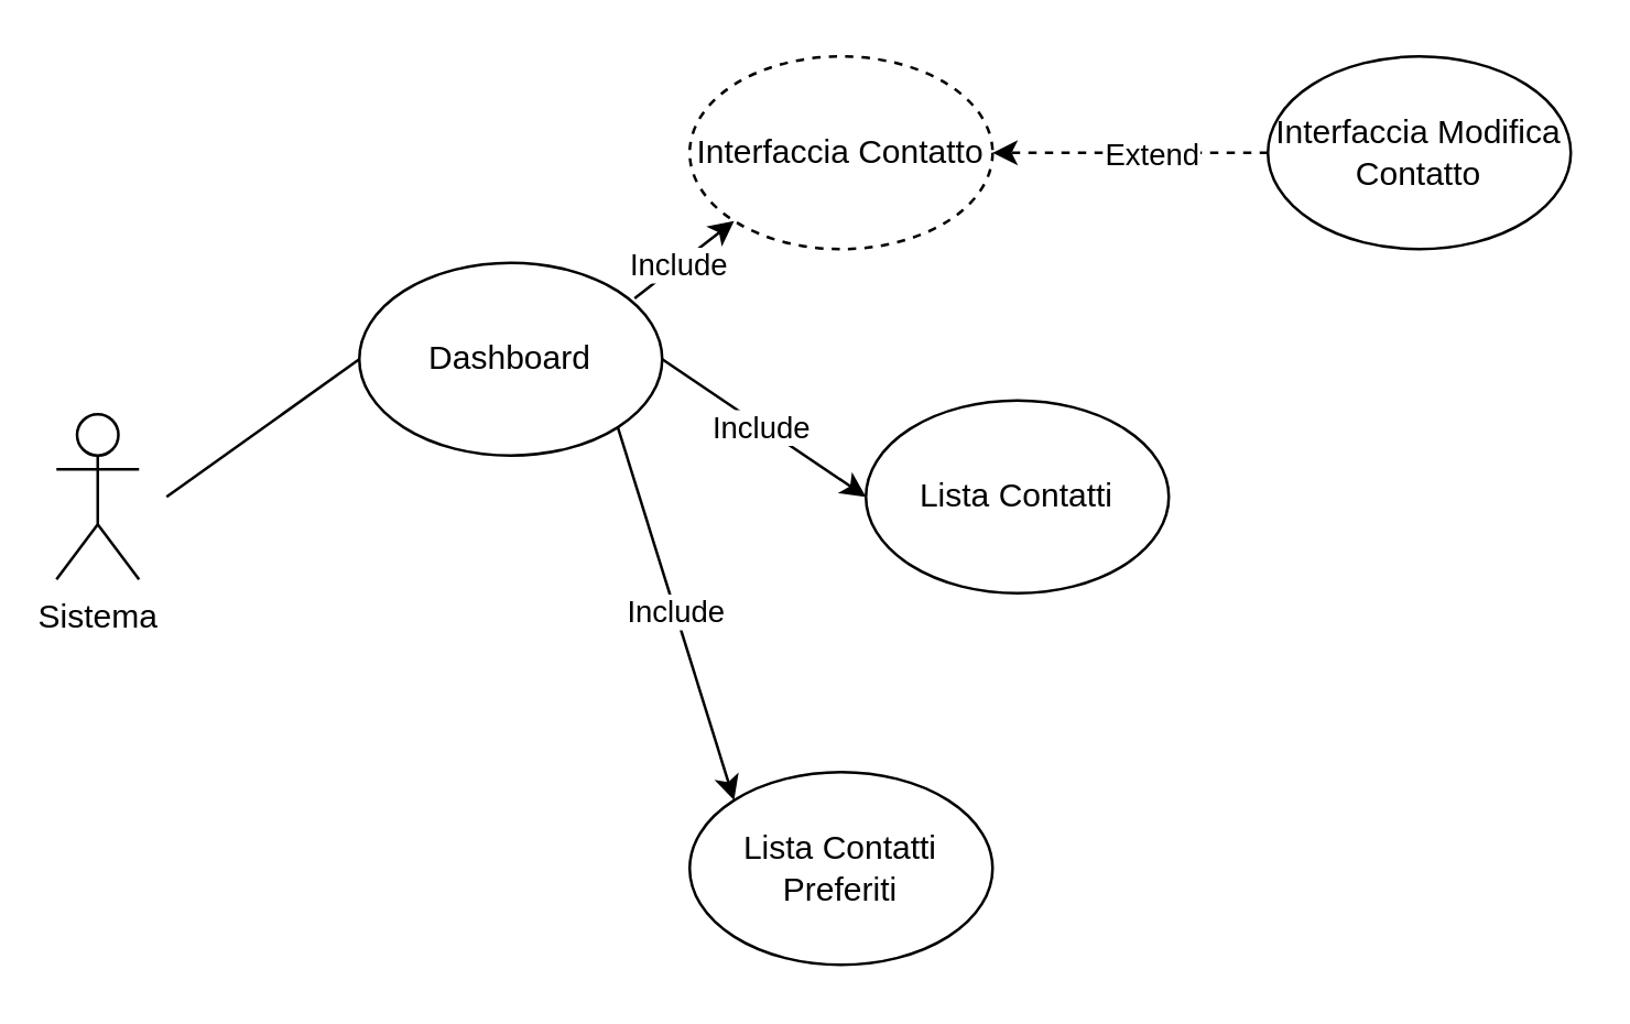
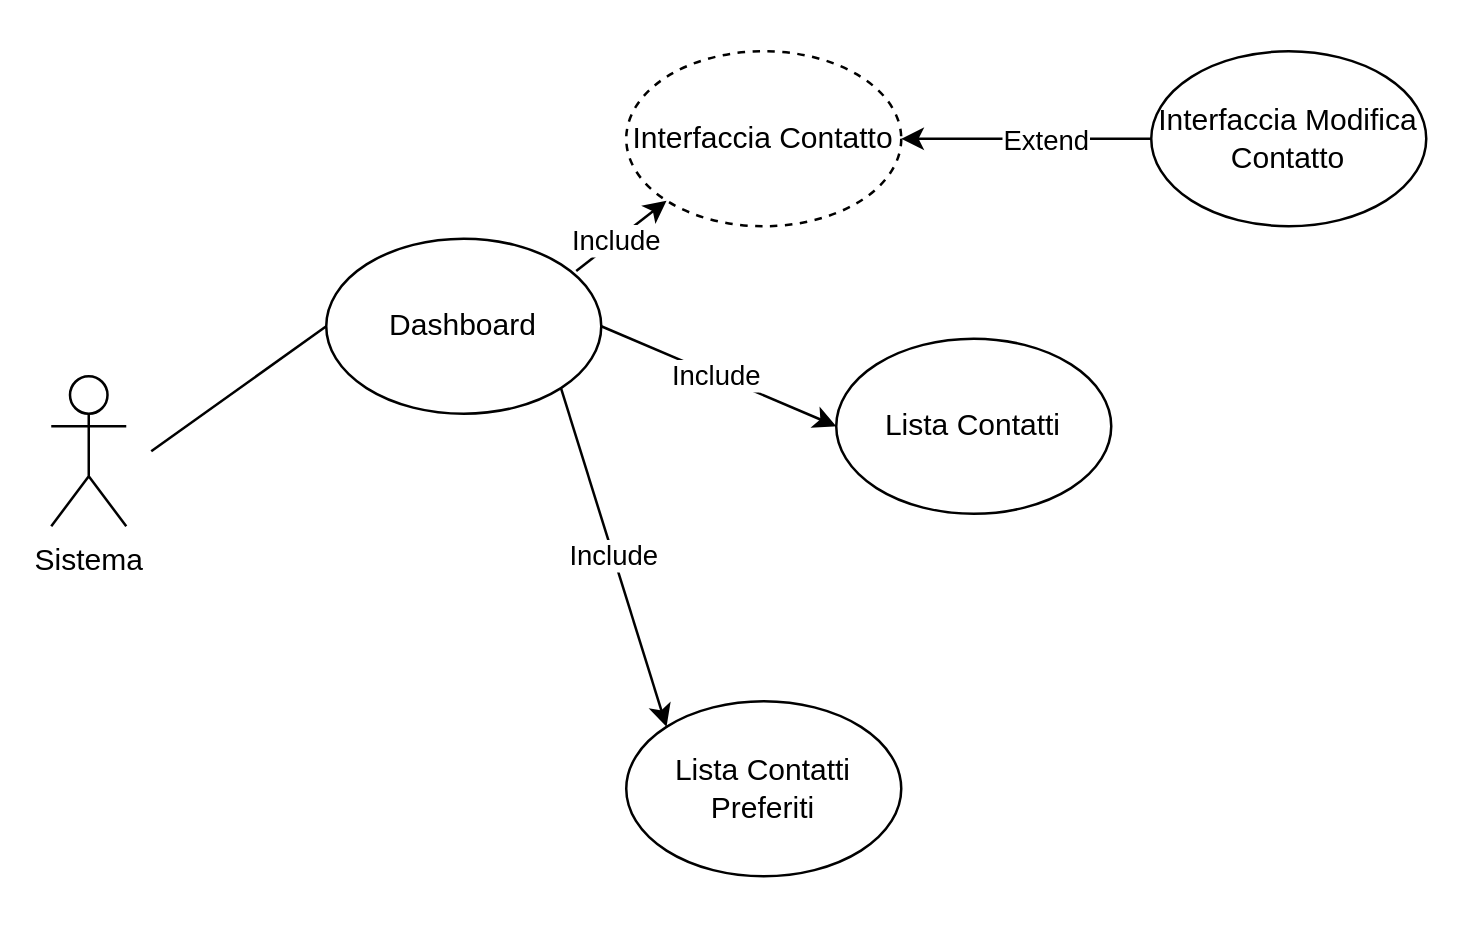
  <mxCell id="0" />
  <mxCell id="1" parent="0" />
  <mxCell id="2" value="Sistema" style="shape=umlActor;verticalLabelPosition=bottom;verticalAlign=top;html=1;outlineConnect=0;" parent="1" vertex="1"><mxGeometry x="20" y="150" width="30" height="60" as="geometry" /></mxCell>
  <mxCell id="3" value="Dashboard" style="ellipse;whiteSpace=wrap;html=1;" parent="1" vertex="1"><mxGeometry x="130" y="95" width="110" height="70" as="geometry" /></mxCell>
  <mxCell id="4" value="" style="endArrow=none;html=1;rounded=0;entryX=0;entryY=0.5;entryDx=0;entryDy=0;" parent="1" target="3" edge="1"><mxGeometry width="50" height="50" relative="1" as="geometry"><mxPoint x="60" y="180" as="sourcePoint" /><mxPoint x="100" y="70" as="targetPoint" /></mxGeometry></mxCell>
  <mxCell id="5" value="Interfaccia Contatto" style="ellipse;whiteSpace=wrap;html=1;dashed=1;" parent="1" vertex="1"><mxGeometry x="250" y="20" width="110" height="70" as="geometry" /></mxCell>
- <mxCell id="6" value="Lista Contatti" style="ellipse;whiteSpace=wrap;html=1;" parent="1" vertex="1"><mxGeometry x="314" y="145" width="110" height="70" as="geometry" /></mxCell>
+ <mxCell id="6" value="Lista Contatti" style="ellipse;whiteSpace=wrap;html=1;" parent="1" vertex="1"><mxGeometry x="334" y="135" width="110" height="70" as="geometry" /></mxCell>
  <mxCell id="7" value="Lista Contatti Preferiti" style="ellipse;whiteSpace=wrap;html=1;" parent="1" vertex="1"><mxGeometry x="250" y="280" width="110" height="70" as="geometry" /></mxCell>
  <mxCell id="8" value="Interfaccia Modifica Contatto" style="ellipse;whiteSpace=wrap;html=1;" parent="1" vertex="1"><mxGeometry x="460" y="20" width="110" height="70" as="geometry" /></mxCell>
  <mxCell id="9" value="" style="endArrow=classic;html=1;rounded=0;entryX=0;entryY=1;entryDx=0;entryDy=0;exitX=0.909;exitY=0.184;exitDx=0;exitDy=0;exitPerimeter=0;" parent="1" source="3" target="5" edge="1"><mxGeometry width="50" height="50" relative="1" as="geometry"><mxPoint x="240" y="280" as="sourcePoint" /><mxPoint x="290" y="230" as="targetPoint" /></mxGeometry></mxCell>
  <mxCell id="10" value="Include" style="edgeLabel;html=1;align=center;verticalAlign=middle;resizable=0;points=[];" parent="9" vertex="1" connectable="0"><mxGeometry x="-0.116" relative="1" as="geometry"><mxPoint as="offset" /></mxGeometry></mxCell>
  <mxCell id="11" value="" style="endArrow=classic;html=1;rounded=0;entryX=0;entryY=0;entryDx=0;entryDy=0;exitX=1;exitY=1;exitDx=0;exitDy=0;" parent="1" source="3" target="7" edge="1"><mxGeometry width="50" height="50" relative="1" as="geometry"><mxPoint x="240" y="168" as="sourcePoint" /><mxPoint x="276" y="120" as="targetPoint" /></mxGeometry></mxCell>
  <mxCell id="12" value="Include" style="edgeLabel;html=1;align=center;verticalAlign=middle;resizable=0;points=[];" parent="11" vertex="1" connectable="0"><mxGeometry x="-0.014" relative="1" as="geometry"><mxPoint as="offset" /></mxGeometry></mxCell>
  <mxCell id="13" value="" style="endArrow=classic;html=1;rounded=0;entryX=0;entryY=0.5;entryDx=0;entryDy=0;exitX=1;exitY=0.5;exitDx=0;exitDy=0;" parent="1" source="3" target="6" edge="1"><mxGeometry width="50" height="50" relative="1" as="geometry"><mxPoint x="250" y="178" as="sourcePoint" /><mxPoint x="286" y="130" as="targetPoint" /></mxGeometry></mxCell>
  <mxCell id="14" value="Include" style="edgeLabel;html=1;align=center;verticalAlign=middle;resizable=0;points=[];" parent="13" vertex="1" connectable="0"><mxGeometry x="-0.031" relative="1" as="geometry"><mxPoint as="offset" /></mxGeometry></mxCell>
- <mxCell id="15" value="" style="endArrow=classic;html=1;rounded=0;entryX=1;entryY=0.5;entryDx=0;entryDy=0;exitX=0;exitY=0.5;exitDx=0;exitDy=0;dashed=1;" parent="1" source="8" target="5" edge="1"><mxGeometry width="50" height="50" relative="1" as="geometry"><mxPoint x="260" y="188" as="sourcePoint" /><mxPoint x="296" y="140" as="targetPoint" /></mxGeometry></mxCell>
+ <mxCell id="15" value="" style="endArrow=classic;html=1;rounded=0;entryX=1;entryY=0.5;entryDx=0;entryDy=0;exitX=0;exitY=0.5;exitDx=0;exitDy=0;" parent="1" source="8" target="5" edge="1"><mxGeometry width="50" height="50" relative="1" as="geometry"><mxPoint x="260" y="188" as="sourcePoint" /><mxPoint x="296" y="140" as="targetPoint" /></mxGeometry></mxCell>
  <mxCell id="16" value="Extend" style="edgeLabel;html=1;align=center;verticalAlign=middle;resizable=0;points=[];" parent="15" vertex="1" connectable="0"><mxGeometry x="-0.131" relative="1" as="geometry"><mxPoint as="offset" /></mxGeometry></mxCell>
